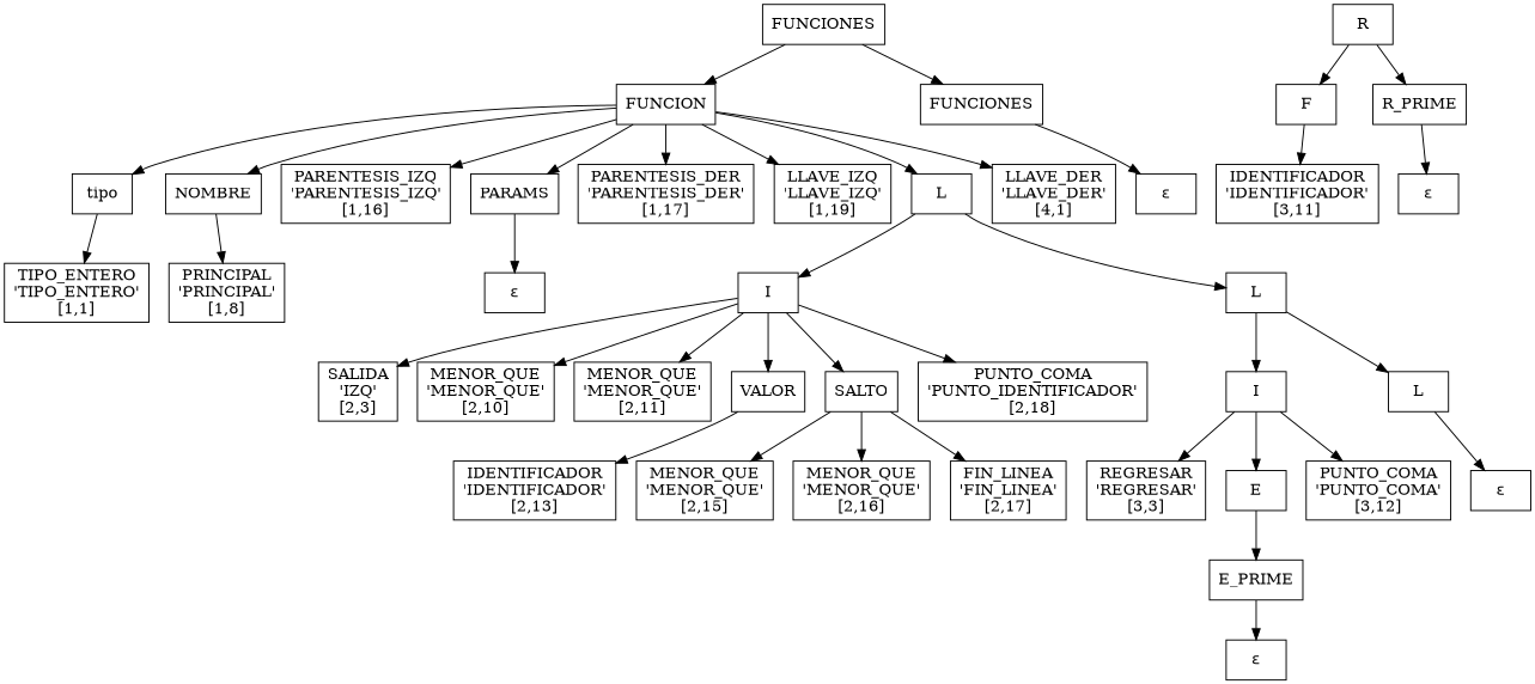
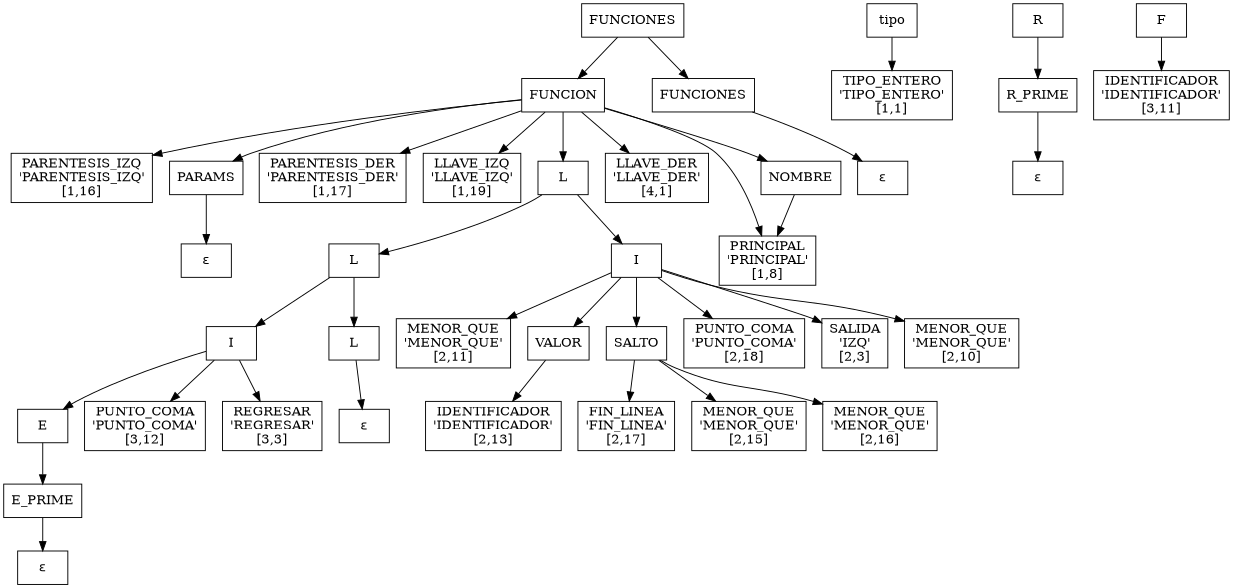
  digraph {
    fontname="DejaVu Serif"
    node [fontname="DejaVu Serif" shape=box]
    edge [fontname="DejaVu Serif"]
    n1 [label=FUNCIONES]
    n2 [label=FUNCION]
    n3 [label=FUNCIONES]
    n4 [label=tipo]
    n5 [label=NOMBRE]
    n6 [label="PARENTESIS_IZQ\n'PARENTESIS_IZQ'\n[1,16]"]
    n7 [label=PARAMS]
    n8 [label="PARENTESIS_DER\n'PARENTESIS_DER'\n[1,17]"]
    n9 [label="LLAVE_IZQ\n'LLAVE_IZQ'\n[1,19]"]
    n10 [label=L]
    n11 [label="LLAVE_DER\n'LLAVE_DER'\n[4,1]"]
    n12 [label="ε"]
    n13 [label="TIPO_ENTERO\n'TIPO_ENTERO'\n[1,1]"]
    n14 [label="PRINCIPAL\n'PRINCIPAL'\n[1,8]"]
    n15 [label="ε"]
    n16 [label=I]
    n17 [label=L]
    n18 [label="SALIDA\n'IZQ'\n[2,3]"]
    n19 [label="MENOR_QUE\n'MENOR_QUE'\n[2,10]"]
    n20 [label="MENOR_QUE\n'MENOR_QUE'\n[2,11]"]
    n21 [label=VALOR]
    n22 [label=SALTO]
-   n23 [label="PUNTO_COMA\n'PUNTO_IDENTIFICADOR'\n[2,18]"]
+   n23 [label="PUNTO_COMA\n'PUNTO_COMA'\n[2,18]"]
    n24 [label=I]
    n25 [label=L]
    n26 [label="IDENTIFICADOR\n'IDENTIFICADOR'\n[2,13]"]
    n27 [label="MENOR_QUE\n'MENOR_QUE'\n[2,15]"]
    n28 [label="MENOR_QUE\n'MENOR_QUE'\n[2,16]"]
    n29 [label="FIN_LINEA\n'FIN_LINEA'\n[2,17]"]
    n30 [label="REGRESAR\n'REGRESAR'\n[3,3]"]
    n31 [label=E]
    n32 [label="PUNTO_COMA\n'PUNTO_COMA'\n[3,12]"]
    n33 [label="ε"]
    n34 [label=E_PRIME]
    n35 [label=R]
    n36 [label=F]
    n37 [label=R_PRIME]
    n38 [label="ε"]
    n39 [label="IDENTIFICADOR\n'IDENTIFICADOR'\n[3,11]"]
    n40 [label="ε"]
    n1 -> n2
    n1 -> n3
-   n2 -> n4
+   n2 -> n14
    n2 -> n5
    n2 -> n6
    n2 -> n7
    n2 -> n8
    n2 -> n9
    n2 -> n10
    n2 -> n11
    n3 -> n12
    n4 -> n13
    n5 -> n14
    n7 -> n15
    n10 -> n16
    n10 -> n17
    n16 -> n18
    n16 -> n19
    n16 -> n20
    n16 -> n21
    n16 -> n22
    n16 -> n23
    n17 -> n24
    n17 -> n25
    n21 -> n26
    n22 -> n27
    n22 -> n28
    n22 -> n29
    n24 -> n30
    n24 -> n31
    n24 -> n32
    n25 -> n33
    n31 -> n34
    n34 -> n38
-   n35 -> n36
    n35 -> n37
    n36 -> n39
    n37 -> n40
  }
